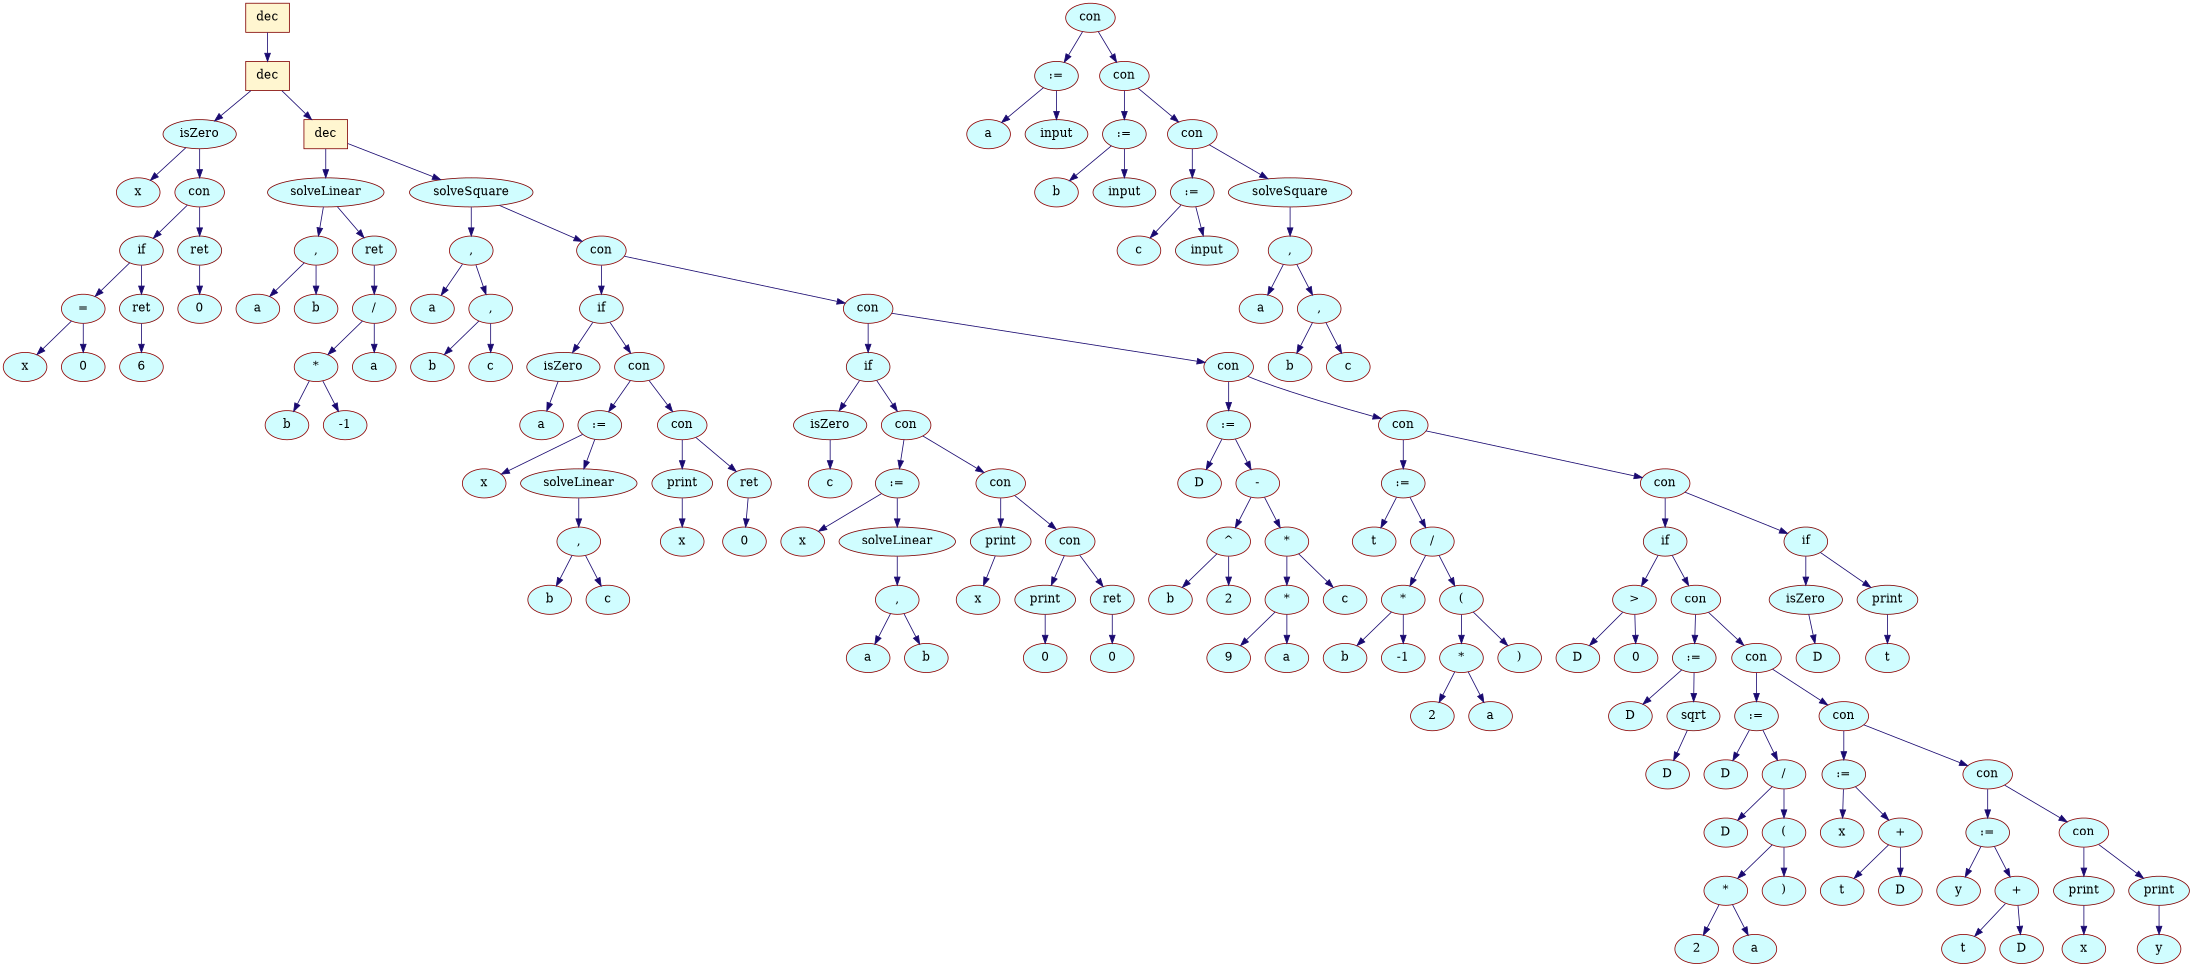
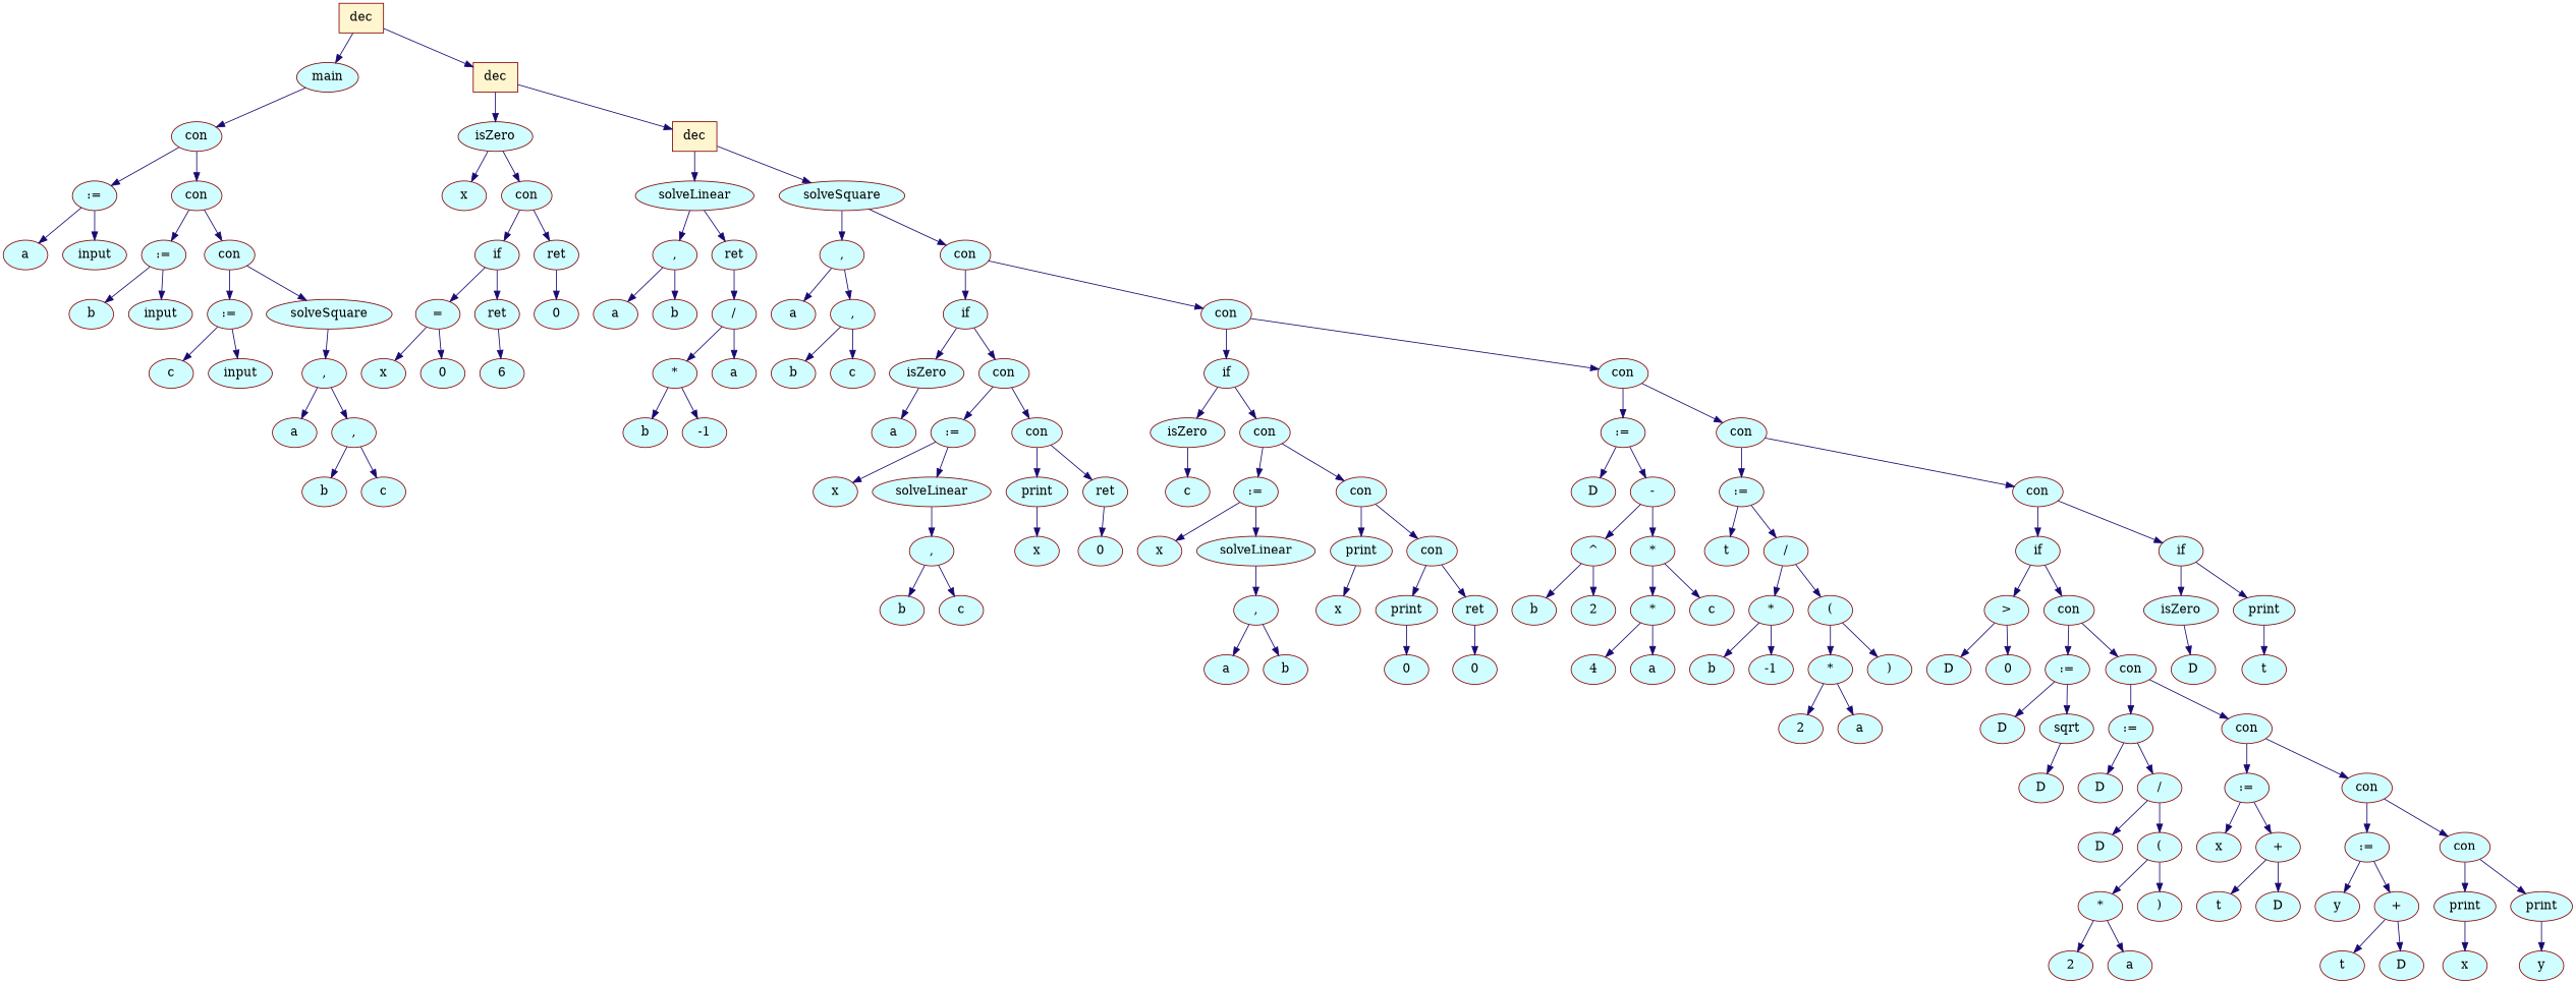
  digraph {
    node [color="#900000" fillcolor="#D0FDFF" fontsize=15 shape=ellipse style=filled]
    edge [color="#190970" fontsize=11]
    n1 [color="#800000" fillcolor="#FFF6D0" label=dec shape=cube]
+   n2 [color="#800000" label=main]
    n3 [color="#800000" fillcolor="#FFF6D0" label=dec shape=cube]
    n4 [label=con]
    n5 [color="#800000" label=isZero]
    n6 [color="#800000" fillcolor="#FFF6D0" label=dec shape=cube]
    n7 [color="#800000" label=":="]
    n8 [label=con]
    n9 [label=a]
    n10 [color="#800000" label=input]
    n11 [color="#800000" label=":="]
    n12 [label=con]
    n13 [label=b]
    n14 [color="#800000" label=input]
    n15 [color="#800000" label=":="]
    n16 [color="#800000" label=solveSquare]
    n17 [label=c]
    n18 [color="#800000" label=input]
    n19 [label=","]
    n20 [label=a]
    n21 [label=","]
    n22 [label=b]
    n23 [label=c]
    n24 [label=x]
    n25 [label=con]
    n26 [color="#800000" label=solveLinear]
    n27 [color="#800000" label=solveSquare]
    n28 [color="#800000" label=if]
    n29 [color="#800000" label=ret]
    n30 [label="="]
    n31 [color="#800000" label=ret]
    n32 [label=0]
    n33 [label=x]
    n34 [label=0]
    n35 [label=6]
    n36 [label=","]
    n37 [color="#800000" label=ret]
    n38 [label=","]
    n39 [label=con]
    n40 [label=a]
    n41 [label=b]
    n42 [label="/"]
    n43 [label="*"]
    n44 [label=a]
    n45 [label=b]
    n46 [label=-1]
    n47 [label=a]
    n48 [label=","]
    n49 [color="#800000" label=if]
    n50 [label=con]
    n51 [label=b]
    n52 [label=c]
    n53 [color="#800000" label=isZero]
    n54 [label=con]
    n55 [color="#800000" label=if]
    n56 [label=con]
    n57 [label=a]
    n58 [color="#800000" label=":="]
    n59 [label=con]
    n60 [label=x]
    n61 [color="#800000" label=solveLinear]
    n62 [color="#800000" label=print]
    n63 [color="#800000" label=ret]
    n64 [label=","]
    n65 [label=b]
    n66 [label=c]
    n67 [label=x]
    n68 [label=0]
    n69 [color="#800000" label=isZero]
    n70 [label=con]
    n71 [color="#800000" label=":="]
    n72 [label=con]
    n73 [label=c]
    n74 [color="#800000" label=":="]
    n75 [label=con]
    n76 [label=x]
    n77 [color="#800000" label=solveLinear]
    n78 [color="#800000" label=print]
    n79 [label=con]
    n80 [label=","]
    n81 [label=a]
    n82 [label=b]
    n83 [label=x]
    n84 [color="#800000" label=print]
    n85 [color="#800000" label=ret]
    n86 [label=0]
    n87 [label=0]
    n88 [label=D]
    n89 [label="-"]
    n90 [color="#800000" label=":="]
    n91 [label=con]
    n92 [label="^"]
    n93 [label="*"]
    n94 [label=b]
    n95 [label=2]
    n96 [label="*"]
    n97 [label=c]
-   n98 [label=9]
+   n98 [label=4]
    n99 [label=a]
    n100 [label=t]
    n101 [label="/"]
    n102 [color="#800000" label=if]
    n103 [color="#800000" label=if]
    n104 [label="*"]
    n105 [label="("]
    n106 [label=b]
    n107 [label=-1]
    n108 [label="*"]
    n109 [label=")"]
    n110 [label=2]
    n111 [label=a]
    n112 [label=">"]
    n113 [label=con]
    n114 [color="#800000" label=isZero]
    n115 [color="#800000" label=print]
    n116 [label=D]
    n117 [label=0]
    n118 [color="#800000" label=":="]
    n119 [label=con]
    n120 [label=D]
    n121 [color="#800000" label=sqrt]
    n122 [color="#800000" label=":="]
    n123 [label=con]
    n124 [label=D]
    n125 [label=D]
    n126 [label="/"]
    n127 [color="#800000" label=":="]
    n128 [label=con]
    n129 [label=D]
    n130 [label="("]
    n131 [label="*"]
    n132 [label=")"]
    n133 [label=2]
    n134 [label=a]
    n135 [label=x]
    n136 [label="+"]
    n137 [color="#800000" label=":="]
    n138 [label=con]
    n139 [label=t]
    n140 [label=D]
    n141 [label=y]
    n142 [label="+"]
    n143 [color="#800000" label=print]
    n144 [color="#800000" label=print]
    n145 [label=t]
    n146 [label=D]
    n147 [label=x]
    n148 [label=y]
    n149 [label=D]
    n150 [label=t]
+   n1 -> n2
    n1 -> n3
+   n2 -> n4
    n3 -> n5
    n3 -> n6
    n4 -> n7
    n4 -> n8
    n5 -> n24
    n5 -> n25
    n6 -> n26
    n6 -> n27
    n7 -> n9
    n7 -> n10
    n8 -> n11
    n8 -> n12
    n11 -> n13
    n11 -> n14
    n12 -> n15
    n12 -> n16
    n15 -> n17
    n15 -> n18
    n16 -> n19
    n19 -> n20
    n19 -> n21
    n21 -> n22
    n21 -> n23
    n25 -> n28
    n25 -> n29
    n26 -> n36
    n26 -> n37
    n27 -> n38
    n27 -> n39
    n28 -> n30
    n28 -> n31
    n29 -> n32
    n30 -> n33
    n30 -> n34
    n31 -> n35
    n36 -> n40
    n36 -> n41
    n37 -> n42
    n38 -> n47
    n38 -> n48
    n39 -> n49
    n39 -> n50
    n42 -> n43
    n42 -> n44
    n43 -> n45
    n43 -> n46
    n48 -> n51
    n48 -> n52
    n49 -> n53
    n49 -> n54
    n50 -> n55
    n50 -> n56
    n53 -> n57
    n54 -> n58
    n54 -> n59
    n55 -> n69
    n55 -> n70
    n56 -> n71
    n56 -> n72
    n58 -> n60
    n58 -> n61
    n59 -> n62
    n59 -> n63
    n61 -> n64
    n62 -> n67
    n63 -> n68
    n64 -> n65
    n64 -> n66
    n69 -> n73
    n70 -> n74
    n70 -> n75
    n71 -> n88
    n71 -> n89
    n72 -> n90
    n72 -> n91
    n74 -> n76
    n74 -> n77
    n75 -> n78
    n75 -> n79
    n77 -> n80
    n78 -> n83
    n79 -> n84
    n79 -> n85
    n80 -> n81
    n80 -> n82
    n84 -> n86
    n85 -> n87
    n89 -> n92
    n89 -> n93
    n90 -> n100
    n90 -> n101
    n91 -> n102
    n91 -> n103
    n92 -> n94
    n92 -> n95
    n93 -> n96
    n93 -> n97
    n96 -> n98
    n96 -> n99
    n101 -> n104
    n101 -> n105
    n102 -> n112
    n102 -> n113
    n103 -> n114
    n103 -> n115
    n104 -> n106
    n104 -> n107
    n105 -> n108
    n105 -> n109
    n108 -> n110
    n108 -> n111
    n112 -> n116
    n112 -> n117
    n113 -> n118
    n113 -> n119
    n114 -> n149
    n115 -> n150
    n118 -> n120
    n118 -> n121
    n119 -> n122
    n119 -> n123
    n121 -> n124
    n122 -> n125
    n122 -> n126
    n123 -> n127
    n123 -> n128
    n126 -> n129
    n126 -> n130
    n127 -> n135
    n127 -> n136
    n128 -> n137
    n128 -> n138
    n130 -> n131
    n130 -> n132
    n131 -> n133
    n131 -> n134
    n136 -> n139
    n136 -> n140
    n137 -> n141
    n137 -> n142
    n138 -> n143
    n138 -> n144
    n142 -> n145
    n142 -> n146
    n143 -> n147
    n144 -> n148
  }
